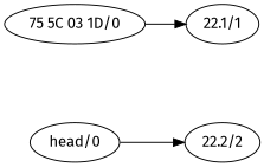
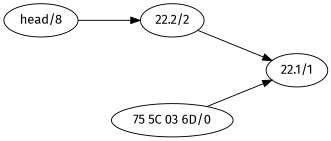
  digraph {
    fontname="Fira Sans"
    nodesep=1.0
    rankdir=LR
    node [fontname="Fira Sans"]
    edge [fontname="Fira Sans"]
-   n1 [label="head/0"]
+   n1 [label="head/8"]
    n2 [label="22.2/2"]
    n3 [label="22.1/1"]
-   n4 [label="75 5C 03 1D/0"]
+   n4 [label="75 5C 03 6D/0"]
    n1 -> n2
+   n2 -> n3
    n4 -> n3
  }
